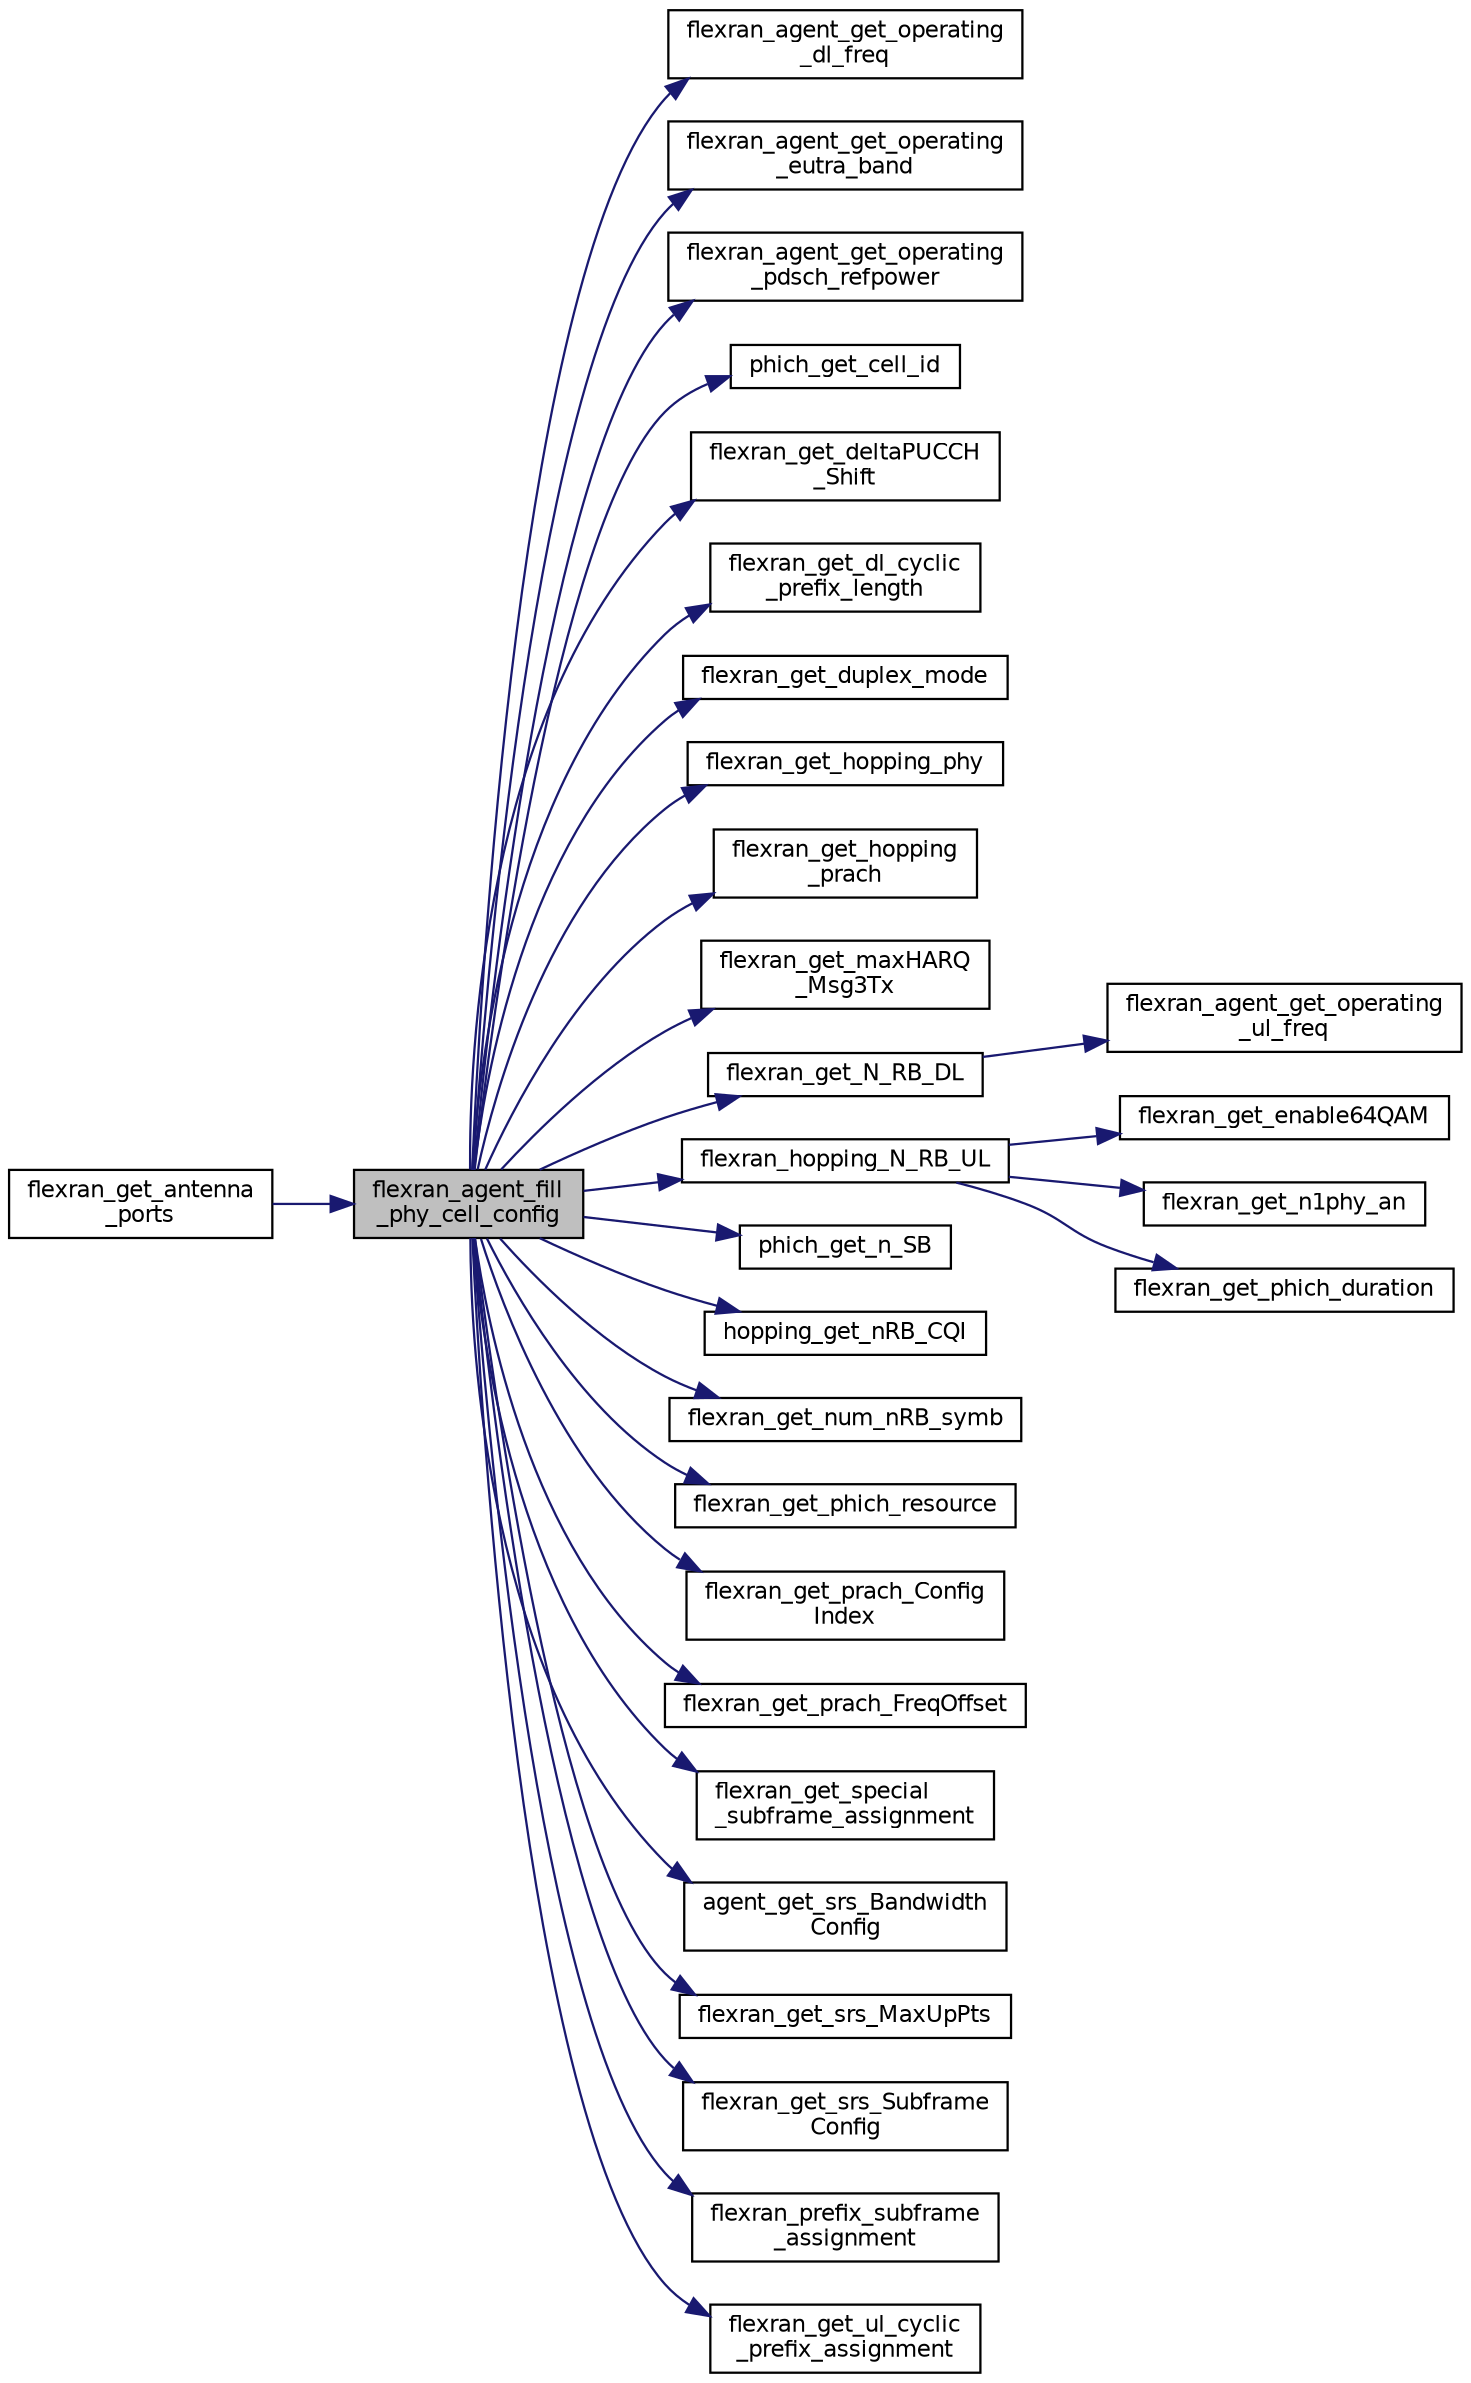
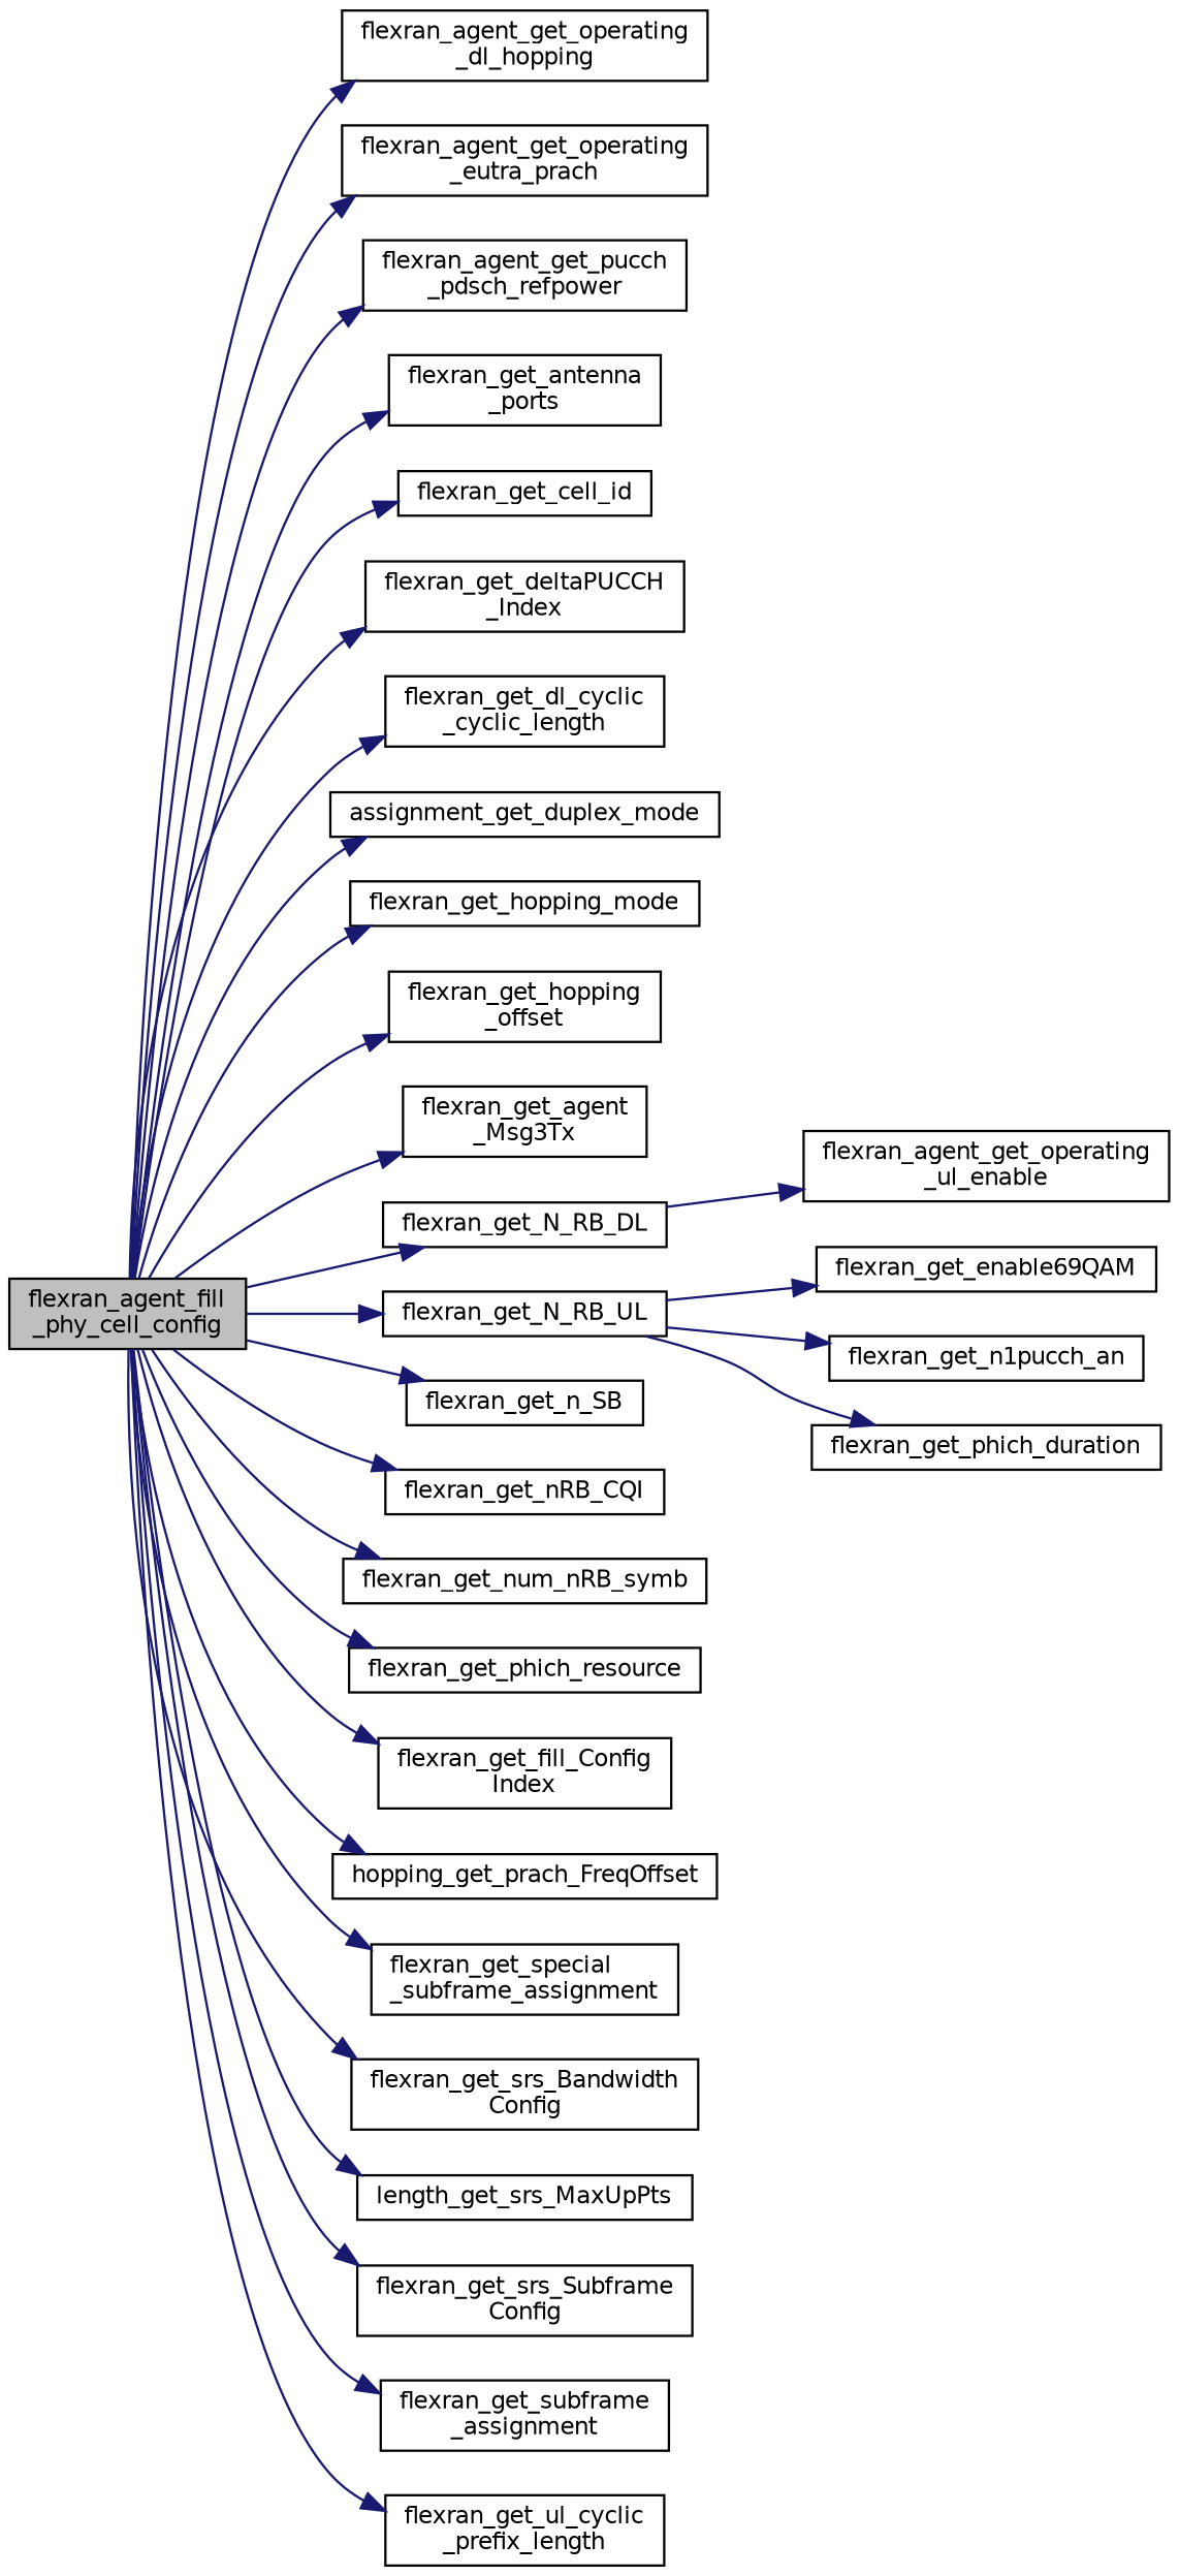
  digraph {
    rankdir=LR
    node [color=black fillcolor=white fontname=Helvetica fontsize=10 shape=record style=filled]
    edge [color=midnightblue fontname=Helvetica fontsize=10 labelfontname=Helvetica labelfontsize=10 style=solid]
    n1 [fillcolor=grey75 fontcolor=black height=0.2 label="flexran_agent_fill\l_phy_cell_config" width=0.4]
-   n2 [height=0.2 label="flexran_agent_get_operating\l_dl_freq" width=0.4]
-   n3 [height=0.2 label="flexran_agent_get_operating\l_eutra_band" width=0.4]
-   n4 [height=0.2 label="flexran_agent_get_operating\l_pdsch_refpower" width=0.4]
+   n2 [height=0.2 label="flexran_agent_get_operating\l_dl_hopping" width=0.4]
+   n3 [height=0.2 label="flexran_agent_get_operating\l_eutra_prach" width=0.4]
+   n4 [height=0.2 label="flexran_agent_get_pucch\l_pdsch_refpower" width=0.4]
    n5 [height=0.2 label="flexran_get_antenna\l_ports" width=0.4]
-   n6 [height=0.2 label=phich_get_cell_id width=0.4]
-   n7 [height=0.2 label="flexran_get_deltaPUCCH\l_Shift" width=0.4]
-   n8 [height=0.2 label="flexran_get_dl_cyclic\l_prefix_length" width=0.4]
-   n9 [height=0.2 label=flexran_get_duplex_mode width=0.4]
-   n10 [height=0.2 label=flexran_get_hopping_phy width=0.4]
-   n11 [height=0.2 label="flexran_get_hopping\l_prach" width=0.4]
-   n12 [height=0.2 label="flexran_get_maxHARQ\l_Msg3Tx" width=0.4]
+   n6 [height=0.2 label=flexran_get_cell_id width=0.4]
+   n7 [height=0.2 label="flexran_get_deltaPUCCH\l_Index" width=0.4]
+   n8 [height=0.2 label="flexran_get_dl_cyclic\l_cyclic_length" width=0.4]
+   n9 [height=0.2 label=assignment_get_duplex_mode width=0.4]
+   n10 [height=0.2 label=flexran_get_hopping_mode width=0.4]
+   n11 [height=0.2 label="flexran_get_hopping\l_offset" width=0.4]
+   n12 [height=0.2 label="flexran_get_agent\l_Msg3Tx" width=0.4]
    n13 [height=0.2 label=flexran_get_N_RB_DL width=0.4]
-   n14 [height=0.2 label=flexran_hopping_N_RB_UL width=0.4]
-   n15 [height=0.2 label=phich_get_n_SB width=0.4]
-   n16 [height=0.2 label=hopping_get_nRB_CQI width=0.4]
+   n14 [height=0.2 label=flexran_get_N_RB_UL width=0.4]
+   n15 [height=0.2 label=flexran_get_n_SB width=0.4]
+   n16 [height=0.2 label=flexran_get_nRB_CQI width=0.4]
    n17 [height=0.2 label=flexran_get_num_nRB_symb width=0.4]
    n18 [height=0.2 label=flexran_get_phich_resource width=0.4]
-   n19 [height=0.2 label="flexran_get_prach_Config\lIndex" width=0.4]
-   n20 [height=0.2 label=flexran_get_prach_FreqOffset width=0.4]
+   n19 [height=0.2 label="flexran_get_fill_Config\lIndex" width=0.4]
+   n20 [height=0.2 label=hopping_get_prach_FreqOffset width=0.4]
    n21 [height=0.2 label="flexran_get_special\l_subframe_assignment" width=0.4]
-   n22 [height=0.2 label="agent_get_srs_Bandwidth\lConfig" width=0.4]
-   n23 [height=0.2 label=flexran_get_srs_MaxUpPts width=0.4]
+   n22 [height=0.2 label="flexran_get_srs_Bandwidth\lConfig" width=0.4]
+   n23 [height=0.2 label=length_get_srs_MaxUpPts width=0.4]
    n24 [height=0.2 label="flexran_get_srs_Subframe\lConfig" width=0.4]
-   n25 [height=0.2 label="flexran_prefix_subframe\l_assignment" width=0.4]
-   n26 [height=0.2 label="flexran_get_ul_cyclic\l_prefix_assignment" width=0.4]
-   n27 [height=0.2 label="flexran_agent_get_operating\l_ul_freq" width=0.4]
-   n28 [height=0.2 label=flexran_get_enable64QAM width=0.4]
-   n29 [height=0.2 label=flexran_get_n1phy_an width=0.4]
+   n25 [height=0.2 label="flexran_get_subframe\l_assignment" width=0.4]
+   n26 [height=0.2 label="flexran_get_ul_cyclic\l_prefix_length" width=0.4]
+   n27 [height=0.2 label="flexran_agent_get_operating\l_ul_enable" width=0.4]
+   n28 [height=0.2 label=flexran_get_enable69QAM width=0.4]
+   n29 [height=0.2 label=flexran_get_n1pucch_an width=0.4]
    n30 [height=0.2 label=flexran_get_phich_duration width=0.4]
    n1 -> n2
    n1 -> n3
    n1 -> n4
-   n5 -> n1
+   n1 -> n5
    n1 -> n6
    n1 -> n7
    n1 -> n8
    n1 -> n9
    n1 -> n10
    n1 -> n11
    n1 -> n12
    n1 -> n13
    n1 -> n14
    n1 -> n15
    n1 -> n16
    n1 -> n17
    n1 -> n18
    n1 -> n19
    n1 -> n20
    n1 -> n21
    n1 -> n22
    n1 -> n23
    n1 -> n24
    n1 -> n25
    n1 -> n26
    n13 -> n27
    n14 -> n28
    n14 -> n29
    n14 -> n30
  }
